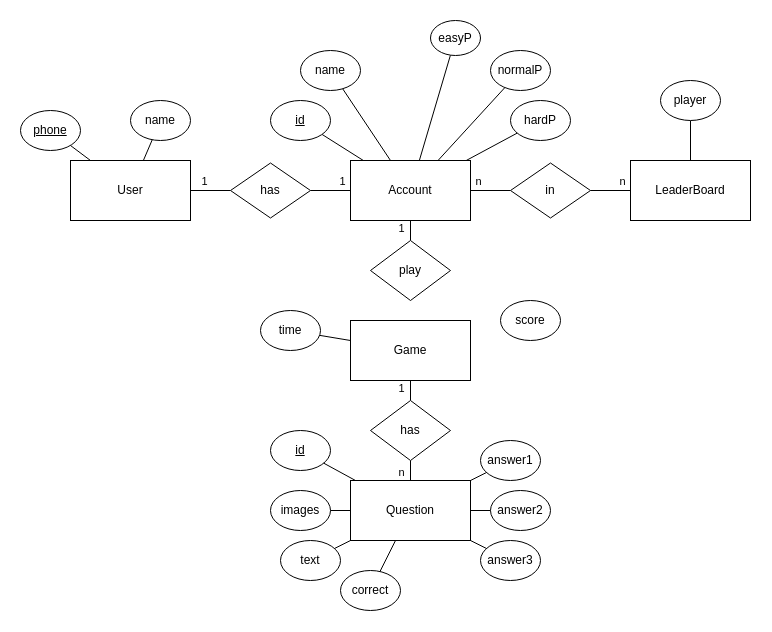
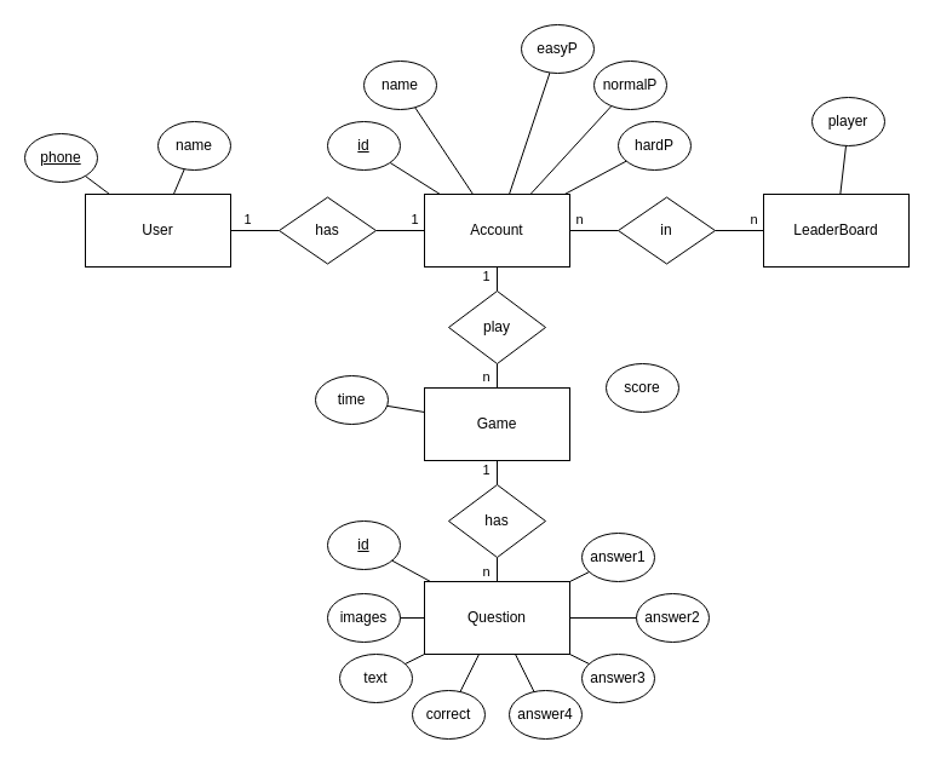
  <mxCell id="0" />
  <mxCell id="1" parent="0" />
  <mxCell id="2" value="Game" style="rounded=0;whiteSpace=wrap;html=1;" parent="1" vertex="1"><mxGeometry y="320" width="120" height="60" as="geometry" x="350" /></mxCell>
  <mxCell id="3" value="LeaderBoard" style="rounded=0;whiteSpace=wrap;html=1;" parent="1" vertex="1"><mxGeometry x="630" y="160" width="120" height="60" as="geometry" /></mxCell>
  <mxCell id="4" value="Question" style="rounded=0;whiteSpace=wrap;html=1;" parent="1" vertex="1"><mxGeometry y="480" width="120" height="60" as="geometry" x="350" /></mxCell>
  <mxCell id="5" value="&lt;u&gt;id&lt;/u&gt;" style="ellipse;whiteSpace=wrap;html=1;" parent="1" vertex="1"><mxGeometry x="270" y="430" width="60" height="40" as="geometry" /></mxCell>
  <mxCell id="6" value="images" style="ellipse;whiteSpace=wrap;html=1;" parent="1" vertex="1"><mxGeometry x="270" y="490" width="60" height="40" as="geometry" /></mxCell>
  <mxCell id="7" value="text" style="ellipse;whiteSpace=wrap;html=1;" parent="1" vertex="1"><mxGeometry x="280" y="540" width="60" height="40" as="geometry" /></mxCell>
  <mxCell id="8" value="answer1" style="ellipse;whiteSpace=wrap;html=1;" parent="1" vertex="1"><mxGeometry x="480" y="440" width="60" height="40" as="geometry" /></mxCell>
+ <mxCell id="9" value="answer4" style="ellipse;whiteSpace=wrap;html=1;" parent="1" vertex="1"><mxGeometry x="420" y="570" width="60" height="40" as="geometry" /></mxCell>
  <mxCell id="10" value="answer3" style="ellipse;whiteSpace=wrap;html=1;" parent="1" vertex="1"><mxGeometry x="480" y="540" width="60" height="40" as="geometry" /></mxCell>
- <mxCell id="11" value="answer2" style="ellipse;whiteSpace=wrap;html=1;" parent="1" vertex="1"><mxGeometry x="490" y="490" width="60" height="40" as="geometry" /></mxCell>
+ <mxCell id="11" value="answer2" style="ellipse;whiteSpace=wrap;html=1;" parent="1" vertex="1"><mxGeometry x="525" y="490" width="60" height="40" as="geometry" /></mxCell>
  <mxCell id="12" value="correct" style="ellipse;whiteSpace=wrap;html=1;" parent="1" vertex="1"><mxGeometry x="340" y="570" width="60" height="40" as="geometry" /></mxCell>
+ <mxCell id="13" value="" style="endArrow=none;html=1;rounded=0;" parent="1" source="4" target="9" edge="1"><mxGeometry width="50" height="50" relative="1" as="geometry"><mxPoint x="165" y="570" as="sourcePoint" /><mxPoint x="215" y="520" as="targetPoint" /></mxGeometry></mxCell>
  <mxCell id="14" value="" style="endArrow=none;html=1;rounded=0;" parent="1" source="36" target="31" edge="1"><mxGeometry width="50" height="50" relative="1" as="geometry"><mxPoint x="50" y="400" as="sourcePoint" /><mxPoint x="730" y="440" as="targetPoint" /></mxGeometry></mxCell>
  <mxCell id="15" value="n" style="edgeLabel;html=1;align=center;verticalAlign=middle;resizable=0;points=[];" vertex="1" connectable="0" parent="14"><mxGeometry x="0.65" y="-2" relative="1" as="geometry"><mxPoint y="-8" as="offset" /></mxGeometry></mxCell>
  <mxCell id="16" value="" style="endArrow=none;html=1;rounded=0;" parent="1" source="35" target="31" edge="1"><mxGeometry width="50" height="50" relative="1" as="geometry"><mxPoint x="300" y="190" as="sourcePoint" /><mxPoint x="730" y="440" as="targetPoint" /></mxGeometry></mxCell>
  <mxCell id="17" value="1" style="edgeLabel;html=1;align=center;verticalAlign=middle;resizable=0;points=[];" vertex="1" connectable="0" parent="16"><mxGeometry x="0.082" y="1" relative="1" as="geometry"><mxPoint x="9" y="-9" as="offset" /></mxGeometry></mxCell>
  <mxCell id="18" value="" style="endArrow=none;html=1;rounded=0;" parent="1" source="30" target="35" edge="1"><mxGeometry width="50" height="50" relative="1" as="geometry"><mxPoint x="760" y="490" as="sourcePoint" /><mxPoint x="810" y="440" as="targetPoint" /></mxGeometry></mxCell>
  <mxCell id="19" value="1" style="edgeLabel;html=1;align=center;verticalAlign=middle;resizable=0;points=[];" vertex="1" connectable="0" parent="18"><mxGeometry x="-0.719" y="1" relative="1" as="geometry"><mxPoint x="7" y="-9" as="offset" /></mxGeometry></mxCell>
  <mxCell id="20" value="" style="endArrow=none;html=1;rounded=0;" parent="1" source="31" target="34" edge="1"><mxGeometry width="50" height="50" relative="1" as="geometry"><mxPoint x="680" y="490" as="sourcePoint" /><mxPoint x="730" y="440" as="targetPoint" /></mxGeometry></mxCell>
  <mxCell id="21" value="" style="endArrow=none;html=1;rounded=0;" parent="1" source="33" target="31" edge="1"><mxGeometry width="50" height="50" relative="1" as="geometry"><mxPoint x="680" y="490" as="sourcePoint" /><mxPoint x="730" y="440" as="targetPoint" /></mxGeometry></mxCell>
  <mxCell id="22" value="" style="endArrow=none;html=1;rounded=0;" parent="1" source="30" target="32" edge="1"><mxGeometry width="50" height="50" relative="1" as="geometry"><mxPoint x="290" y="500" as="sourcePoint" /><mxPoint x="340" y="450" as="targetPoint" /></mxGeometry></mxCell>
  <mxCell id="23" value="" style="endArrow=none;html=1;rounded=0;" parent="1" source="12" target="4" edge="1"><mxGeometry width="50" height="50" relative="1" as="geometry"><mxPoint x="165" y="570" as="sourcePoint" /><mxPoint x="215" y="520" as="targetPoint" /></mxGeometry></mxCell>
  <mxCell id="24" value="" style="endArrow=none;html=1;rounded=0;" parent="1" source="5" target="4" edge="1"><mxGeometry width="50" height="50" relative="1" as="geometry"><mxPoint x="165" y="570" as="sourcePoint" /><mxPoint x="215" y="520" as="targetPoint" /></mxGeometry></mxCell>
  <mxCell id="25" value="" style="endArrow=none;html=1;rounded=0;" parent="1" source="6" target="4" edge="1"><mxGeometry width="50" height="50" relative="1" as="geometry"><mxPoint x="165" y="570" as="sourcePoint" /><mxPoint x="215" y="520" as="targetPoint" /></mxGeometry></mxCell>
  <mxCell id="26" value="" style="endArrow=none;html=1;rounded=0;" parent="1" source="7" target="4" edge="1"><mxGeometry width="50" height="50" relative="1" as="geometry"><mxPoint x="165" y="570" as="sourcePoint" /><mxPoint x="215" y="520" as="targetPoint" /></mxGeometry></mxCell>
  <mxCell id="27" value="" style="endArrow=none;html=1;rounded=0;" parent="1" source="8" target="4" edge="1"><mxGeometry width="50" height="50" relative="1" as="geometry"><mxPoint x="165" y="570" as="sourcePoint" /><mxPoint x="215" y="520" as="targetPoint" /></mxGeometry></mxCell>
  <mxCell id="28" value="" style="endArrow=none;html=1;rounded=0;" parent="1" source="11" target="4" edge="1"><mxGeometry width="50" height="50" relative="1" as="geometry"><mxPoint x="165" y="570" as="sourcePoint" /><mxPoint x="215" y="520" as="targetPoint" /></mxGeometry></mxCell>
  <mxCell id="29" value="" style="endArrow=none;html=1;rounded=0;" parent="1" source="10" target="4" edge="1"><mxGeometry width="50" height="50" relative="1" as="geometry"><mxPoint x="215" y="610" as="sourcePoint" /><mxPoint x="265" y="560" as="targetPoint" /></mxGeometry></mxCell>
  <mxCell id="30" value="User" style="rounded=0;whiteSpace=wrap;html=1;" parent="1" vertex="1"><mxGeometry x="70" y="160" width="120" height="60" as="geometry" /></mxCell>
  <mxCell id="31" value="Account" style="rounded=0;whiteSpace=wrap;html=1;" parent="1" vertex="1"><mxGeometry y="160" width="120" height="60" as="geometry" x="350" /></mxCell>
  <mxCell id="32" value="name" style="ellipse;whiteSpace=wrap;html=1;" parent="1" vertex="1"><mxGeometry x="130" y="100" width="60" height="40" as="geometry" /></mxCell>
  <mxCell id="33" value="&lt;u&gt;id&lt;/u&gt;" style="ellipse;whiteSpace=wrap;html=1;" parent="1" vertex="1"><mxGeometry x="270" y="100" width="60" height="40" as="geometry" /></mxCell>
  <mxCell id="34" value="name" style="ellipse;whiteSpace=wrap;html=1;" parent="1" vertex="1"><mxGeometry x="300" y="50" width="60" height="40" as="geometry" /></mxCell>
  <mxCell id="35" value="has" style="rhombus;whiteSpace=wrap;html=1;" parent="1" vertex="1"><mxGeometry x="230" y="162.5" width="80" height="55" as="geometry" /></mxCell>
  <mxCell id="36" value="in" style="rhombus;whiteSpace=wrap;html=1;" parent="1" vertex="1"><mxGeometry x="510" y="162.5" width="80" height="55" as="geometry" /></mxCell>
  <mxCell id="37" value="" style="endArrow=none;html=1;rounded=0;" parent="1" edge="1" target="3" source="61"><mxGeometry width="50" height="50" relative="1" as="geometry"><mxPoint x="700" y="90" as="sourcePoint" /><mxPoint x="915" y="200" as="targetPoint" /></mxGeometry></mxCell>
  <mxCell id="38" value="" style="endArrow=none;html=1;rounded=0;" parent="1" edge="1" target="2" source="60"><mxGeometry width="50" height="50" relative="1" as="geometry"><mxPoint x="865" y="250" as="sourcePoint" /><mxPoint x="915" y="200" as="targetPoint" /></mxGeometry></mxCell>
  <mxCell id="39" value="" style="endArrow=none;html=1;rounded=0;" parent="1" edge="1" target="4" source="58"><mxGeometry width="50" height="50" relative="1" as="geometry"><mxPoint x="865" y="250" as="sourcePoint" /><mxPoint x="915" y="200" as="targetPoint" /></mxGeometry></mxCell>
  <mxCell id="40" value="n" style="edgeLabel;html=1;align=center;verticalAlign=middle;resizable=0;points=[];" vertex="1" connectable="0" parent="39"><mxGeometry x="0.256" y="-1" relative="1" as="geometry"><mxPoint x="-9" y="-2" as="offset" /></mxGeometry></mxCell>
  <mxCell id="41" value="" style="endArrow=none;html=1;rounded=0;" parent="1" edge="1" target="2" source="58"><mxGeometry width="50" height="50" relative="1" as="geometry"><mxPoint x="860" y="210" as="sourcePoint" /><mxPoint x="910" y="160" as="targetPoint" /></mxGeometry></mxCell>
  <mxCell id="42" value="1" style="edgeLabel;html=1;align=center;verticalAlign=middle;resizable=0;points=[];" vertex="1" connectable="0" parent="41"><mxGeometry x="0.308" y="1" relative="1" as="geometry"><mxPoint x="-9" as="offset" /></mxGeometry></mxCell>
+ <mxCell id="43" value="" style="endArrow=none;html=1;rounded=0;" parent="1" edge="1" target="2" source="57"><mxGeometry width="50" height="50" relative="1" as="geometry"><mxPoint x="560" y="390" as="sourcePoint" /><mxPoint x="610" y="340" as="targetPoint" /></mxGeometry></mxCell>
+ <mxCell id="44" value="n" style="edgeLabel;html=1;align=center;verticalAlign=middle;resizable=0;points=[];" vertex="1" connectable="0" parent="43"><mxGeometry x="0.2" relative="1" as="geometry"><mxPoint x="-10" y="-2" as="offset" /></mxGeometry></mxCell>
  <mxCell id="45" value="" style="endArrow=none;html=1;rounded=0;" parent="1" edge="1" target="57" source="31"><mxGeometry width="50" height="50" relative="1" as="geometry"><mxPoint x="600" y="430" as="sourcePoint" /><mxPoint x="650" y="380" as="targetPoint" /></mxGeometry></mxCell>
  <mxCell id="46" value="1" style="edgeLabel;html=1;align=center;verticalAlign=middle;resizable=0;points=[];" vertex="1" connectable="0" parent="45"><mxGeometry x="-0.35" relative="1" as="geometry"><mxPoint x="-10" as="offset" /></mxGeometry></mxCell>
  <mxCell id="47" value="" style="endArrow=none;html=1;rounded=0;" parent="1" source="30" target="56" edge="1"><mxGeometry width="50" height="50" relative="1" as="geometry"><mxPoint x="550" y="410" as="sourcePoint" /><mxPoint x="600" y="360" as="targetPoint" /></mxGeometry></mxCell>
  <mxCell id="48" value="" style="endArrow=none;html=1;rounded=0;" parent="1" source="55" target="31" edge="1"><mxGeometry width="50" height="50" relative="1" as="geometry"><mxPoint x="470" y="410" as="sourcePoint" /><mxPoint x="58" y="540" as="targetPoint" /></mxGeometry></mxCell>
  <mxCell id="49" value="" style="endArrow=none;html=1;rounded=0;" parent="1" source="31" target="54" edge="1"><mxGeometry width="50" height="50" relative="1" as="geometry"><mxPoint x="24.286" y="540" as="sourcePoint" /><mxPoint x="520" y="360" as="targetPoint" /></mxGeometry></mxCell>
  <mxCell id="50" value="" style="endArrow=none;html=1;rounded=0;" parent="1" source="53" target="31" edge="1"><mxGeometry width="50" height="50" relative="1" as="geometry"><mxPoint x="470" y="410" as="sourcePoint" /><mxPoint x="-10" y="520.909" as="targetPoint" /></mxGeometry></mxCell>
  <mxCell id="51" value="" style="endArrow=none;html=1;rounded=0;" parent="1" source="36" target="3" edge="1"><mxGeometry width="50" height="50" relative="1" as="geometry"><mxPoint x="510" y="410" as="sourcePoint" /><mxPoint x="560" y="360" as="targetPoint" /></mxGeometry></mxCell>
  <mxCell id="52" value="n" style="edgeLabel;html=1;align=center;verticalAlign=middle;resizable=0;points=[];" vertex="1" connectable="0" parent="51"><mxGeometry x="0.55" relative="1" as="geometry"><mxPoint y="-10" as="offset" /></mxGeometry></mxCell>
- <mxCell id="53" value="easyP" style="ellipse;whiteSpace=wrap;html=1;" parent="1" vertex="1"><mxGeometry x="430" y="20" width="50" height="35" as="geometry" /></mxCell>
+ <mxCell id="53" value="easyP" style="ellipse;whiteSpace=wrap;html=1;" parent="1" vertex="1"><mxGeometry x="430" y="20" width="60" height="40" as="geometry" /></mxCell>
  <mxCell id="54" value="normalP" style="ellipse;whiteSpace=wrap;html=1;" parent="1" vertex="1"><mxGeometry x="490" y="50" width="60" height="40" as="geometry" /></mxCell>
  <mxCell id="55" value="hardP" style="ellipse;whiteSpace=wrap;html=1;" parent="1" vertex="1"><mxGeometry x="510" y="100" width="60" height="40" as="geometry" /></mxCell>
  <mxCell id="56" value="&lt;u&gt;phone&lt;/u&gt;" style="ellipse;whiteSpace=wrap;html=1;" parent="1" vertex="1"><mxGeometry x="20" y="110" width="60" height="40" as="geometry" /></mxCell>
  <mxCell id="57" value="play" style="rhombus;whiteSpace=wrap;html=1;" vertex="1" parent="1"><mxGeometry x="370" y="240" width="80" height="60" as="geometry" /></mxCell>
  <mxCell id="58" value="has" style="rhombus;whiteSpace=wrap;html=1;" vertex="1" parent="1"><mxGeometry x="370" y="400" width="80" height="60" as="geometry" /></mxCell>
  <mxCell id="59" value="score" style="ellipse;whiteSpace=wrap;html=1;" vertex="1" parent="1"><mxGeometry x="500" y="300" width="60" height="40" as="geometry" /></mxCell>
  <mxCell id="60" value="time" style="ellipse;whiteSpace=wrap;html=1;" vertex="1" parent="1"><mxGeometry x="260" y="310" width="60" height="40" as="geometry" /></mxCell>
- <mxCell id="61" value="player" style="ellipse;whiteSpace=wrap;html=1;" vertex="1" parent="1"><mxGeometry x="660" y="80" width="60" height="40" as="geometry" /></mxCell>
+ <mxCell id="61" value="player" style="ellipse;whiteSpace=wrap;html=1;" vertex="1" parent="1"><mxGeometry x="670" y="80" width="60" height="40" as="geometry" /></mxCell>
